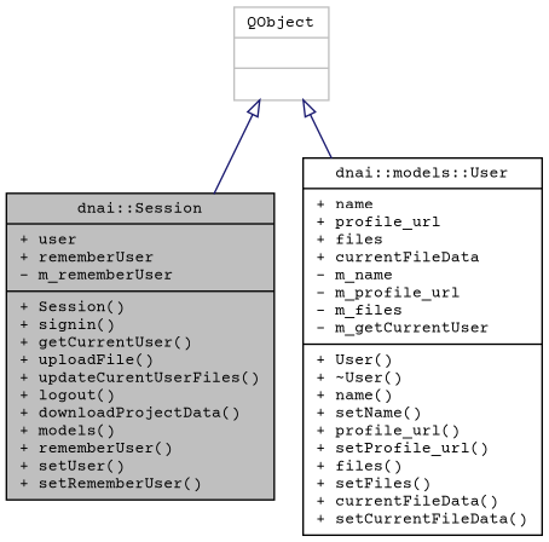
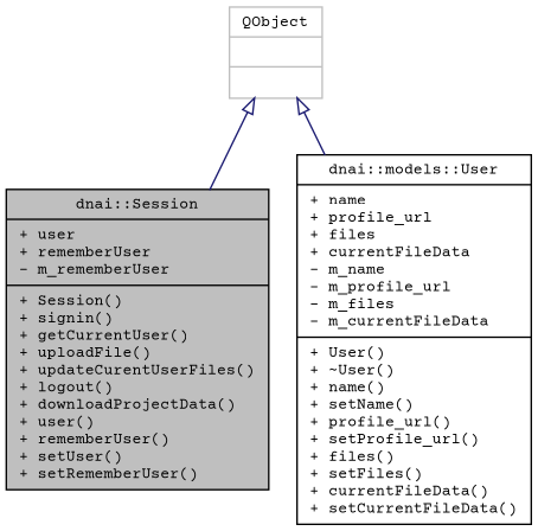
  digraph {
    fontname="Courier Prime"
    node [color=black fillcolor=white fontname="Courier Prime" fontsize=10 shape=record style=filled]
    edge [arrowtail=onormal color=midnightblue dir=back fontname="Courier Prime" fontsize=10 labelfontname=Helvetica labelfontsize=10 style=solid]
-   n1 [fillcolor=grey75 fontcolor=black height=0.2 label="{dnai::Session\n|+ user\l+ rememberUser\l- m_rememberUser\l|+ Session()\l+ signin()\l+ getCurrentUser()\l+ uploadFile()\l+ updateCurentUserFiles()\l+ logout()\l+ downloadProjectData()\l+ models()\l+ rememberUser()\l+ setUser()\l+ setRememberUser()\l}" width=0.4]
+   n1 [fillcolor=grey75 fontcolor=black height=0.2 label="{dnai::Session\n|+ user\l+ rememberUser\l- m_rememberUser\l|+ Session()\l+ signin()\l+ getCurrentUser()\l+ uploadFile()\l+ updateCurentUserFiles()\l+ logout()\l+ downloadProjectData()\l+ user()\l+ rememberUser()\l+ setUser()\l+ setRememberUser()\l}" width=0.4]
    n2 [color=grey75 height=0.2 label="{QObject\n||}" width=0.4]
-   n3 [height=0.2 label="{dnai::models::User\n|+ name\l+ profile_url\l+ files\l+ currentFileData\l- m_name\l- m_profile_url\l- m_files\l- m_getCurrentUser\l|+ User()\l+ ~User()\l+ name()\l+ setName()\l+ profile_url()\l+ setProfile_url()\l+ files()\l+ setFiles()\l+ currentFileData()\l+ setCurrentFileData()\l}" width=0.4]
+   n3 [height=0.2 label="{dnai::models::User\n|+ name\l+ profile_url\l+ files\l+ currentFileData\l- m_name\l- m_profile_url\l- m_files\l- m_currentFileData\l|+ User()\l+ ~User()\l+ name()\l+ setName()\l+ profile_url()\l+ setProfile_url()\l+ files()\l+ setFiles()\l+ currentFileData()\l+ setCurrentFileData()\l}" width=0.4]
    n2 -> n1
    n2 -> n3
  }
